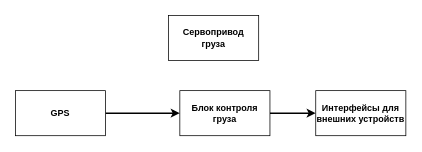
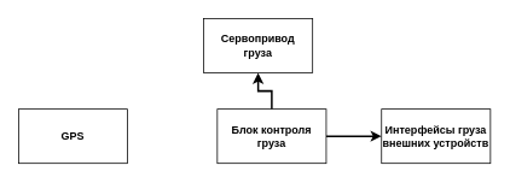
  <mxCell id="0" />
  <mxCell id="1" parent="0" />
+ <mxCell id="2" value="" style="edgeStyle=orthogonalEdgeStyle;rounded=0;orthogonalLoop=1;jettySize=auto;html=1;fillColor=#e3c800;strokeColor=#000000;strokeWidth=2;" edge="1" parent="1" source="4" target="5"><mxGeometry relative="1" as="geometry" /></mxCell>
  <mxCell id="3" value="" style="edgeStyle=orthogonalEdgeStyle;rounded=0;orthogonalLoop=1;jettySize=auto;html=1;strokeWidth=2;" edge="1" parent="1" source="4" target="8"><mxGeometry relative="1" as="geometry" /></mxCell>
  <mxCell id="4" value="&lt;b&gt;Блок контроля&lt;/b&gt;&lt;div&gt;&lt;b&gt;груза&lt;/b&gt;&lt;/div&gt;" style="rounded=0;whiteSpace=wrap;html=1;" vertex="1" parent="1"><mxGeometry x="239" y="120" width="120" height="60" as="geometry" /></mxCell>
  <mxCell id="5" value="&lt;b&gt;Сервопривод&lt;/b&gt;&lt;div&gt;&lt;b&gt;груза&lt;/b&gt;&lt;/div&gt;" style="rounded=0;whiteSpace=wrap;html=1;" vertex="1" parent="1"><mxGeometry x="224" y="20" width="120" height="60" as="geometry" /></mxCell>
- <mxCell id="6" value="" style="edgeStyle=orthogonalEdgeStyle;rounded=0;orthogonalLoop=1;jettySize=auto;html=1;strokeColor=default;strokeWidth=2;" edge="1" parent="1" source="7" target="4"><mxGeometry relative="1" as="geometry" /></mxCell>
  <mxCell id="7" value="&lt;b&gt;GPS&lt;/b&gt;" style="rounded=0;whiteSpace=wrap;html=1;" vertex="1" parent="1"><mxGeometry x="20" y="120" width="120" height="60" as="geometry" /></mxCell>
- <mxCell id="8" value="&lt;b&gt;Интерфейсы для&lt;/b&gt;&lt;div&gt;&lt;b&gt;внешних устройств&lt;/b&gt;&lt;/div&gt;" style="rounded=0;whiteSpace=wrap;html=1;" vertex="1" parent="1"><mxGeometry x="420" y="120" width="120" height="60" as="geometry" /></mxCell>
+ <mxCell id="8" value="&lt;b&gt;Интерфейсы груза&lt;/b&gt;&lt;div&gt;&lt;b&gt;внешних устройств&lt;/b&gt;&lt;/div&gt;" style="rounded=0;whiteSpace=wrap;html=1;" vertex="1" parent="1"><mxGeometry x="420" y="120" width="120" height="60" as="geometry" /></mxCell>
